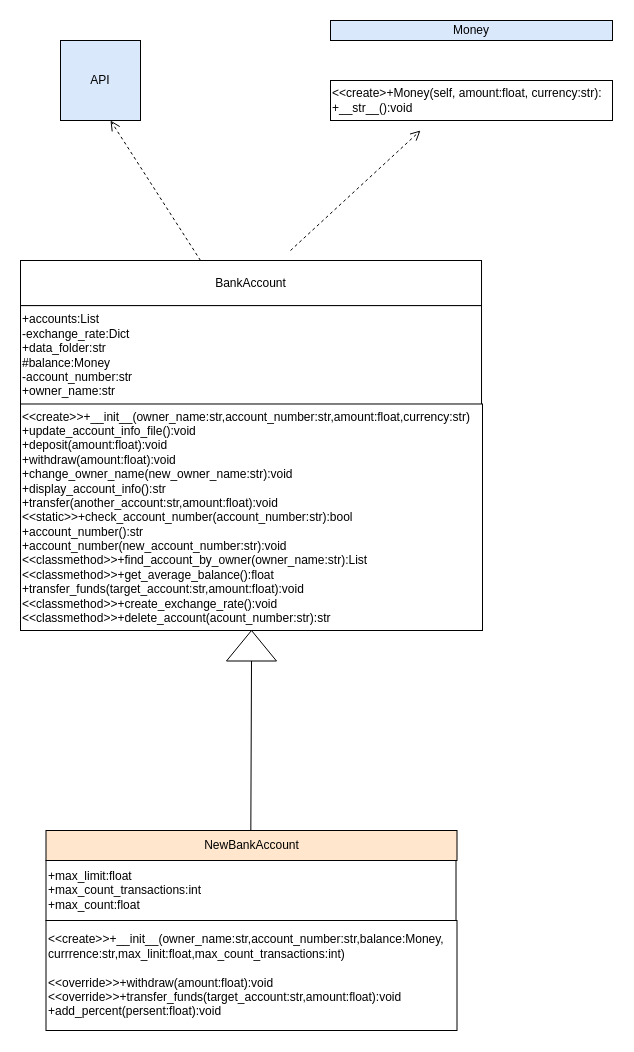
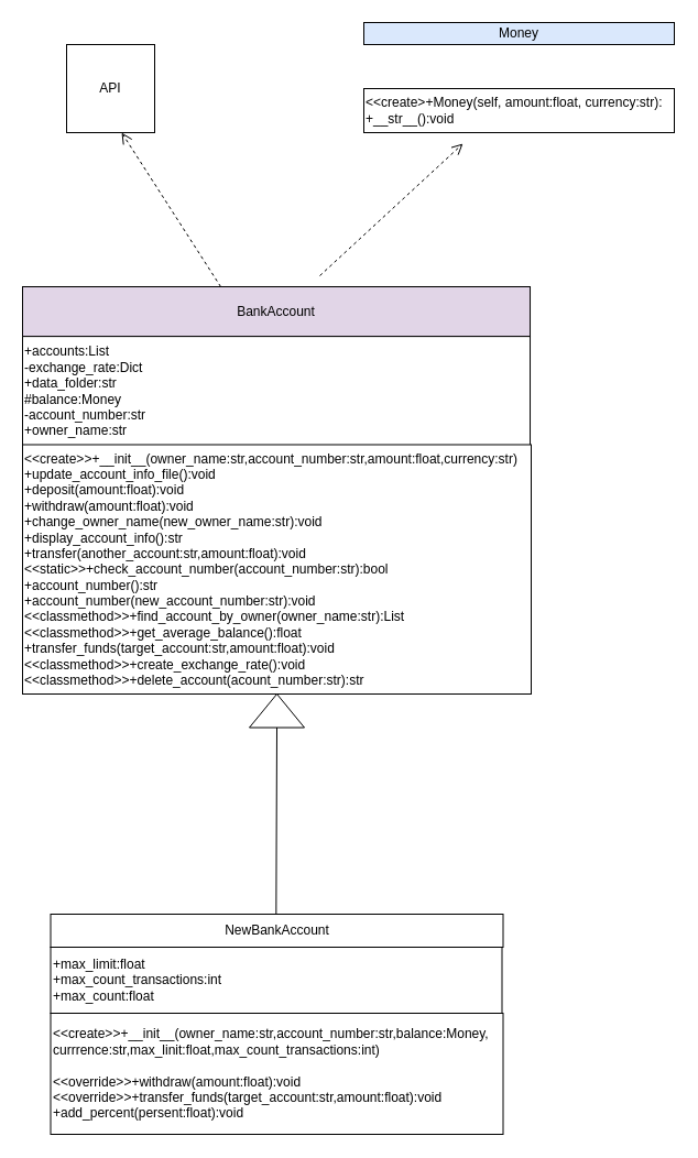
  <mxCell id="0" />
  <mxCell id="1" parent="0" />
  <mxCell id="2" value="" style="group" vertex="1" connectable="0" parent="1"><mxGeometry x="330" y="20" width="282" height="100" as="geometry" /></mxCell>
  <mxCell id="3" value="&lt;div style=&quot;text-align: justify;&quot;&gt;&lt;span style=&quot;background-color: initial;&quot;&gt;Мoney&lt;/span&gt;&lt;/div&gt;" style="rounded=0;whiteSpace=wrap;html=1;align=center;fillColor=#dae8fc;" parent="2" vertex="1"><mxGeometry width="282" height="20" as="geometry" /></mxCell>
  <mxCell id="4" value="&lt;div style=&quot;&quot;&gt;&lt;font style=&quot;vertical-align: inherit;&quot;&gt;&lt;font style=&quot;vertical-align: inherit;&quot;&gt;&amp;lt;&amp;lt;create&amp;gt;+Money&lt;/font&gt;&lt;/font&gt;(self, amount:float, currency:str):&lt;/div&gt;&lt;div style=&quot;&quot;&gt;+__str__():void&lt;/div&gt;" style="rounded=0;whiteSpace=wrap;html=1;align=left;" parent="2" vertex="1"><mxGeometry y="60" width="282" height="40" as="geometry" /></mxCell>
  <mxCell id="5" value="" style="group" vertex="1" connectable="0" parent="1"><mxGeometry x="20" y="260" width="462" height="370" as="geometry" /></mxCell>
- <mxCell id="6" value="BankAccount" style="rounded=0;whiteSpace=wrap;html=1;" vertex="1" parent="5"><mxGeometry width="461.019" height="45.122" as="geometry" /></mxCell>
+ <mxCell id="6" value="BankAccount" style="rounded=0;whiteSpace=wrap;html=1;fillColor=#e1d5e7;" vertex="1" parent="5"><mxGeometry width="461.019" height="45.122" as="geometry" /></mxCell>
  <mxCell id="7" value="+accounts:List&lt;br&gt;-exchange_rate:Dict&lt;br&gt;+data_folder:str&lt;br&gt;#balance:Money&lt;br&gt;-account_number:str&lt;br&gt;+owner_name:str" style="rounded=0;whiteSpace=wrap;html=1;align=left;" vertex="1" parent="5"><mxGeometry y="45.122" width="461.019" height="99.268" as="geometry" /></mxCell>
  <mxCell id="8" value="&amp;lt;&amp;lt;create&amp;gt;&amp;gt;+__init__(owner_name:str,account_number:str,amount:float,currency:str)&lt;br&gt;+update_account_info_file():void&lt;br&gt;+deposit(amount:float):void&lt;br&gt;+withdraw(amount:float):void&lt;br&gt;+change_owner_name(new_owner_name:str):void&lt;br&gt;+display_account_info():str&lt;br&gt;+transfer(another_account:str,amount:float):void&lt;br&gt;&amp;lt;&amp;lt;static&amp;gt;&amp;gt;+check_account_number(account_number:str):bool&lt;br&gt;+account_number():str&lt;br&gt;+account_number(new_account_number:str):void&lt;br&gt;&amp;lt;&amp;lt;classmethod&amp;gt;&amp;gt;+find_account_by_owner(owner_name:str):List&lt;br&gt;&amp;lt;&amp;lt;classmethod&amp;gt;&amp;gt;+get_average_balance():float&lt;br&gt;+transfer_funds(target_account:str,amount:float):void&lt;br&gt;&amp;lt;&amp;lt;classmethod&amp;gt;&amp;gt;+create_exchange_rate():void&lt;br&gt;&amp;lt;&amp;lt;classmethod&amp;gt;&amp;gt;+delete_account(acount_number:str):str&lt;br&gt;" style="rounded=0;whiteSpace=wrap;html=1;align=left;" vertex="1" parent="5"><mxGeometry y="143.488" width="462" height="226.512" as="geometry" /></mxCell>
  <mxCell id="9" value="" style="group" vertex="1" connectable="0" parent="1"><mxGeometry x="45.5" y="830" width="411" height="200" as="geometry" /></mxCell>
- <mxCell id="10" value="NewBankAccount" style="rounded=0;whiteSpace=wrap;html=1;fillColor=#ffe6cc;" vertex="1" parent="9"><mxGeometry width="411" height="30" as="geometry" /></mxCell>
+ <mxCell id="10" value="NewBankAccount" style="rounded=0;whiteSpace=wrap;html=1;" vertex="1" parent="9"><mxGeometry width="411" height="30" as="geometry" /></mxCell>
  <mxCell id="11" value="+max_limit:float&lt;br&gt;+max_count_transactions:int&lt;br&gt;+max_count:float" style="rounded=0;whiteSpace=wrap;html=1;align=left;" vertex="1" parent="9"><mxGeometry y="30" width="410" height="60" as="geometry" /></mxCell>
  <mxCell id="12" value="&amp;lt;&amp;lt;create&amp;gt;&amp;gt;+__init__(owner_name:str,account_number:str,balance:Money,&lt;br&gt;currrence:str,max_linit:float,max_count_transactions:int)&lt;br&gt;&lt;br&gt;&amp;lt;&amp;lt;override&amp;gt;&amp;gt;+withdraw(amount:float):void&lt;br&gt;&amp;lt;&amp;lt;override&amp;gt;&amp;gt;+transfer_funds(target_account:str,amount:float):void&lt;br&gt;+add_percent(persent:float):void" style="rounded=0;whiteSpace=wrap;html=1;align=left;" vertex="1" parent="9"><mxGeometry y="90" width="411" height="110" as="geometry" /></mxCell>
- <mxCell id="13" value="API" style="whiteSpace=wrap;html=1;aspect=fixed;fillColor=#dae8fc;" vertex="1" parent="1"><mxGeometry x="60" y="40" width="80" height="80" as="geometry" /></mxCell>
+ <mxCell id="13" value="API" style="whiteSpace=wrap;html=1;aspect=fixed;" vertex="1" parent="1"><mxGeometry x="60" y="40" width="80" height="80" as="geometry" /></mxCell>
  <mxCell id="14" value="" style="triangle;whiteSpace=wrap;html=1;rotation=-90;" vertex="1" parent="1"><mxGeometry x="235.75" y="620.25" width="30.5" height="50" as="geometry" /></mxCell>
  <mxCell id="15" value="" style="endArrow=none;html=1;rounded=0;entryX=0;entryY=0.5;entryDx=0;entryDy=0;" edge="1" parent="1" target="14"><mxGeometry width="50" height="50" relative="1" as="geometry"><mxPoint x="250.33" y="830" as="sourcePoint" /><mxPoint x="250.33" y="780" as="targetPoint" /></mxGeometry></mxCell>
  <mxCell id="16" value="" style="html=1;verticalAlign=bottom;endArrow=open;dashed=1;endSize=8;curved=0;rounded=0;" edge="1" parent="1"><mxGeometry relative="1" as="geometry"><mxPoint x="200" y="260" as="sourcePoint" /><mxPoint x="110" y="120" as="targetPoint" /></mxGeometry></mxCell>
  <mxCell id="17" value="" style="html=1;verticalAlign=bottom;endArrow=open;dashed=1;endSize=8;curved=0;rounded=0;" edge="1" parent="1"><mxGeometry relative="1" as="geometry"><mxPoint x="290" y="250" as="sourcePoint" /><mxPoint x="420" y="130" as="targetPoint" /></mxGeometry></mxCell>
